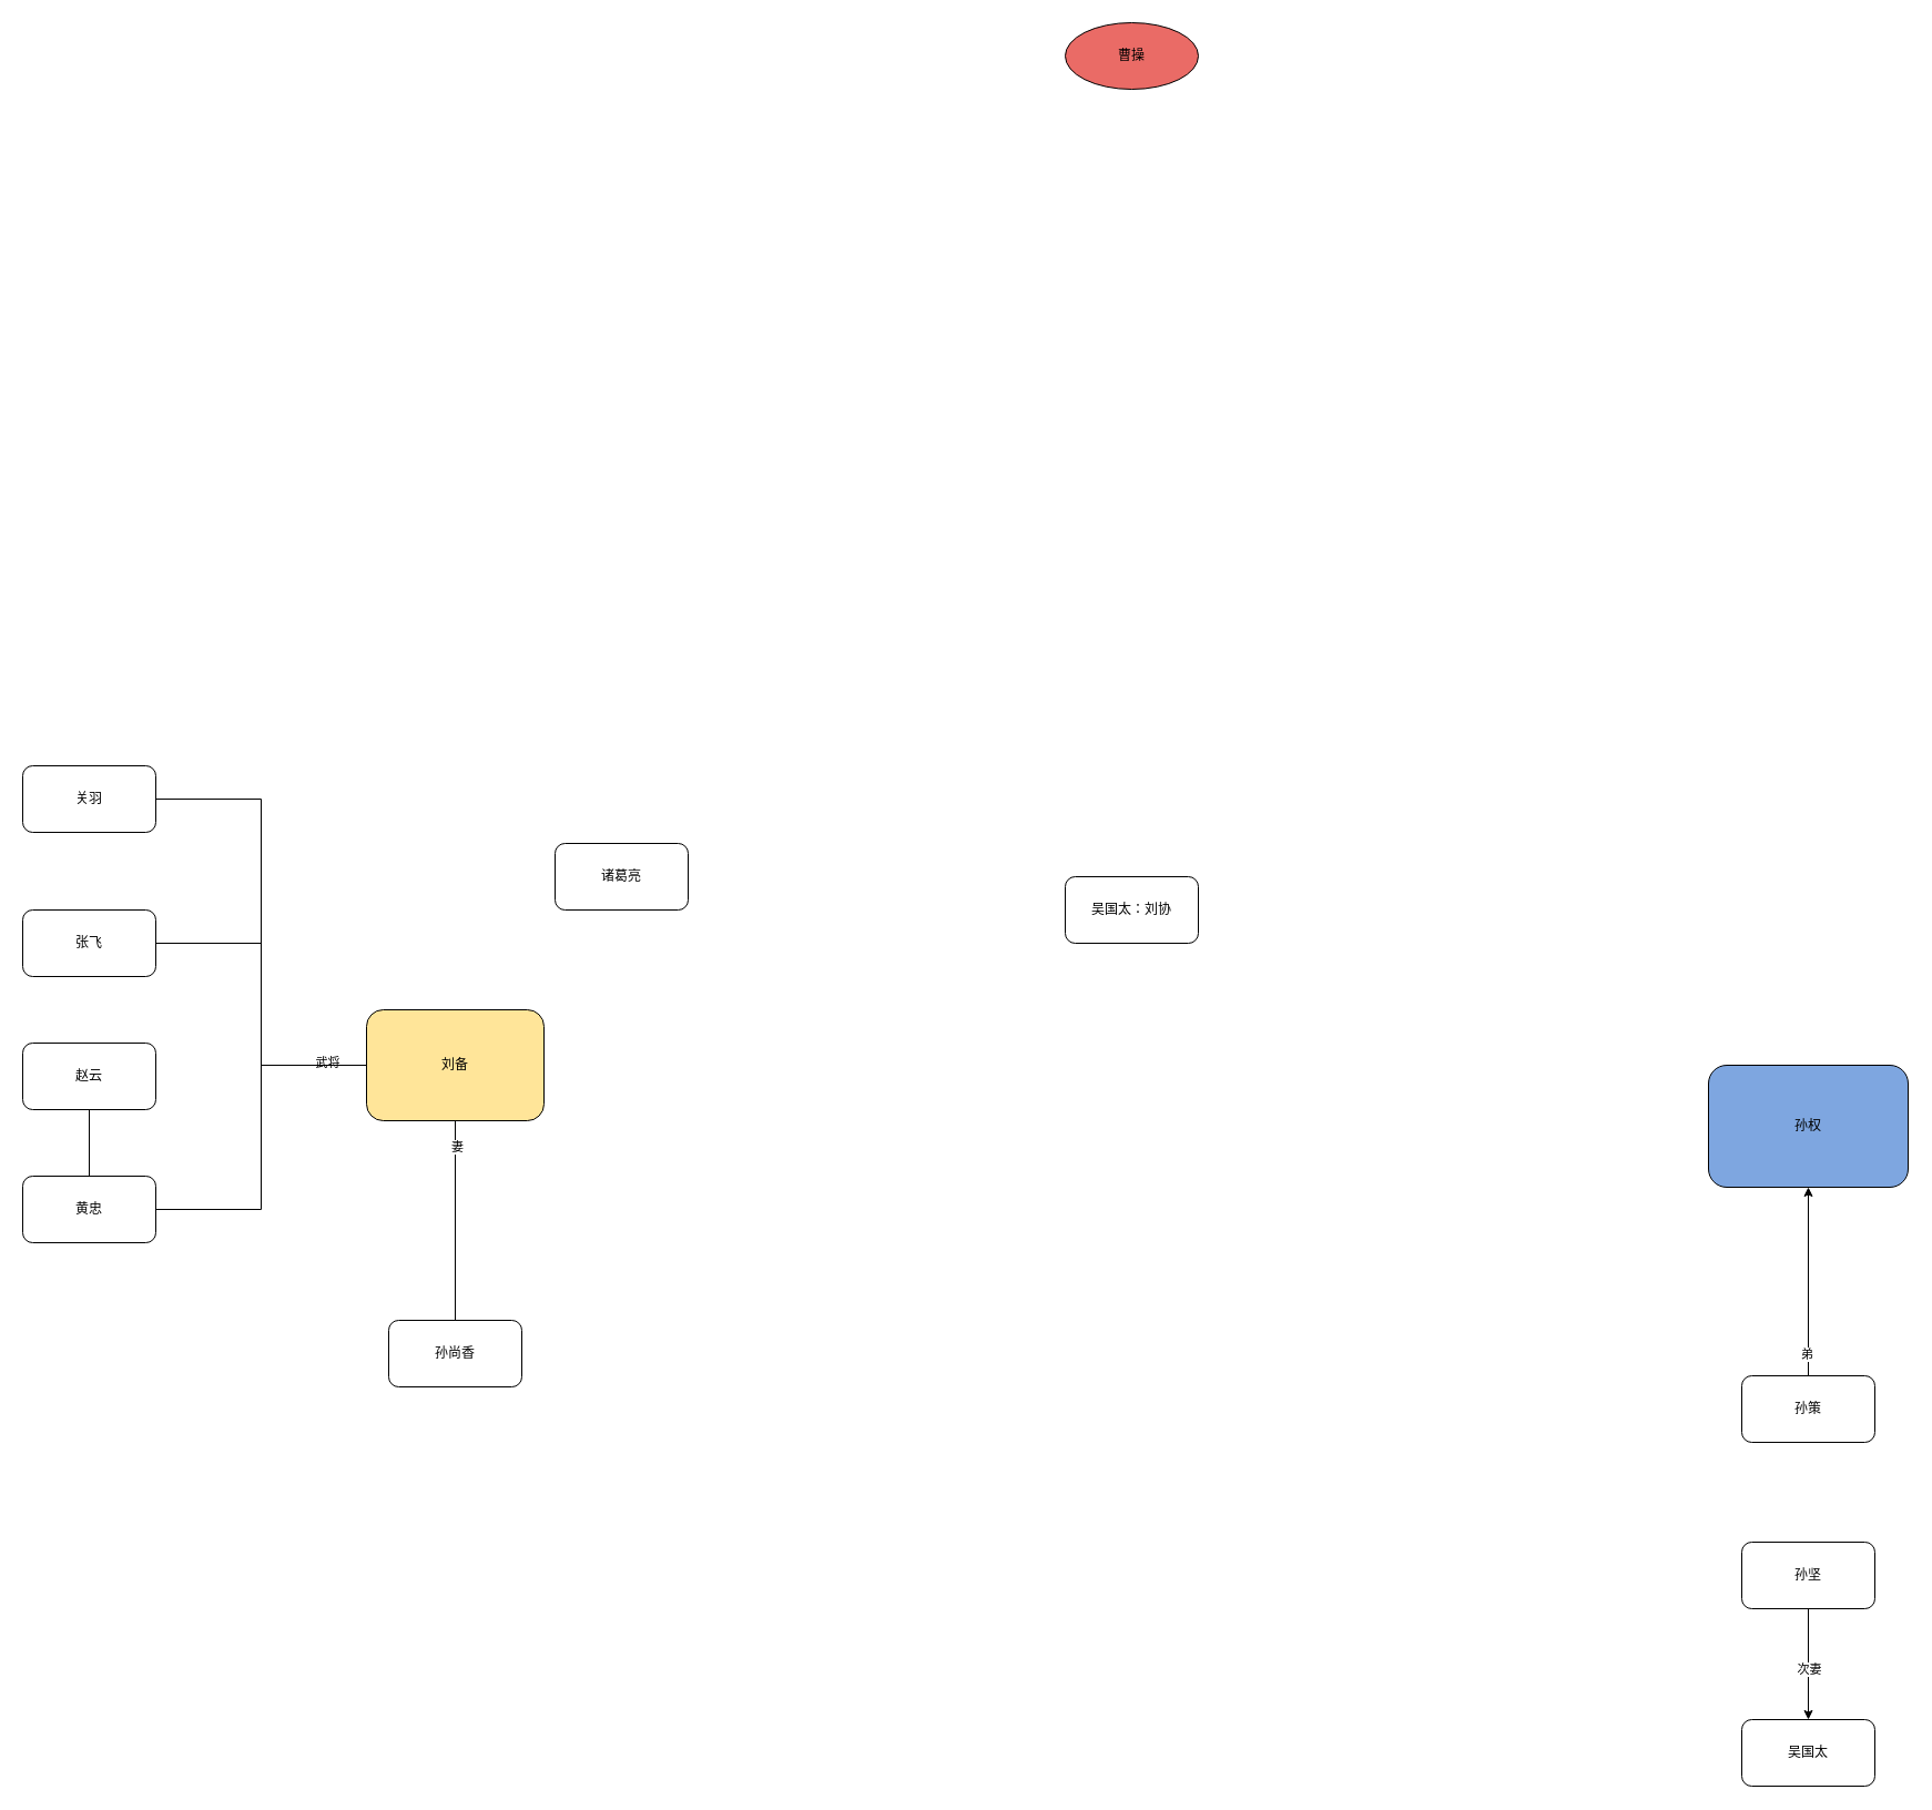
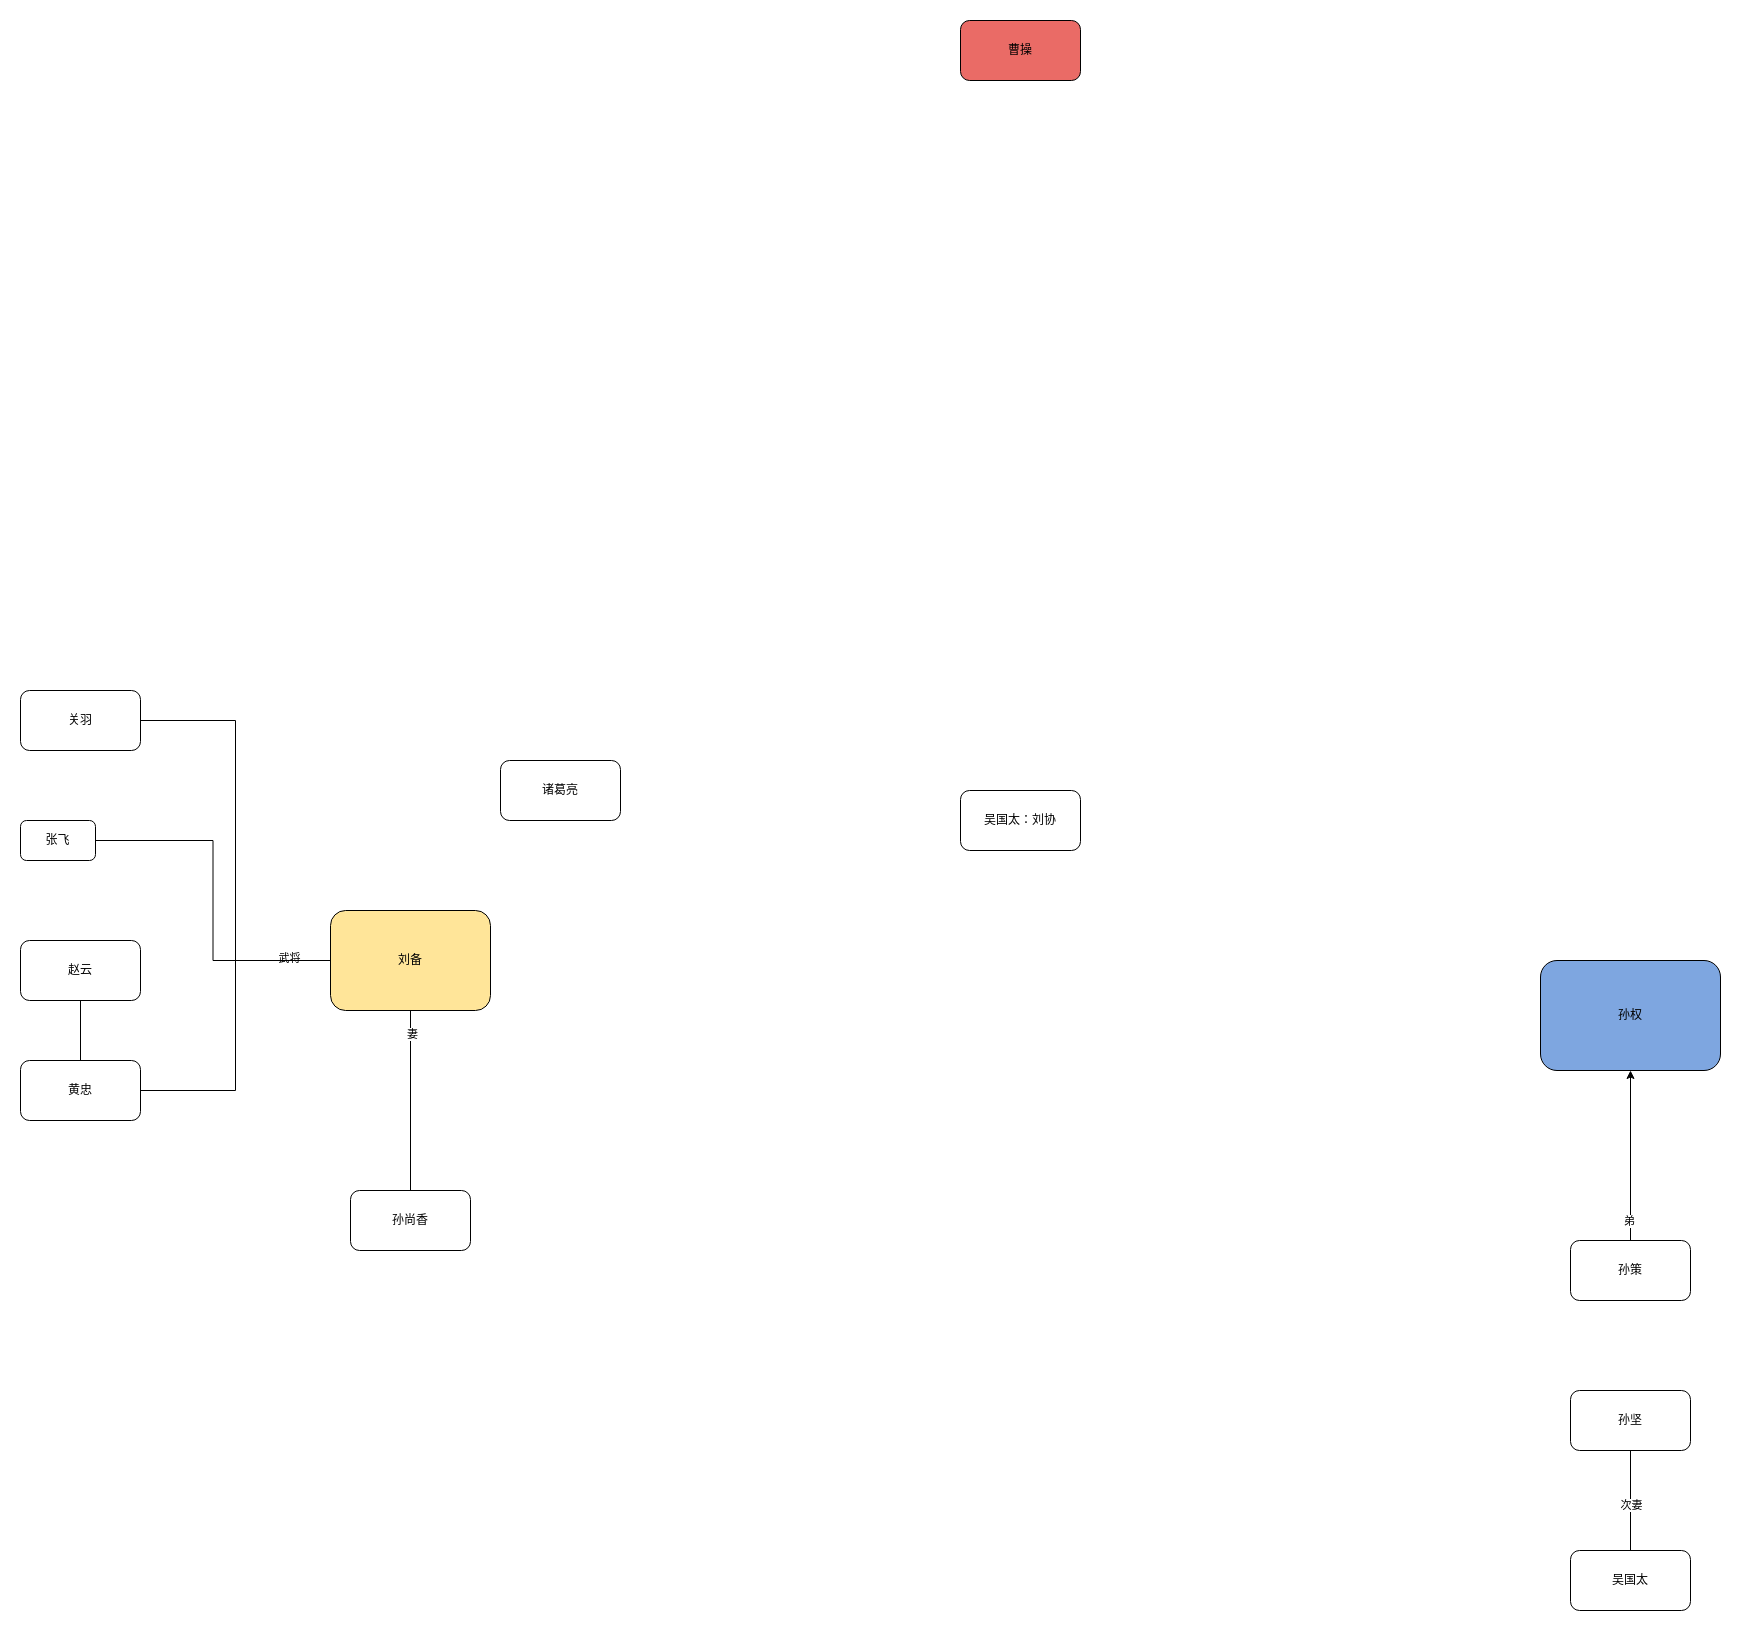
  <mxCell id="0" />
  <mxCell id="1" parent="0" />
  <mxCell id="2" value="刘备" style="rounded=1;whiteSpace=wrap;html=1;fillColor=#FFE599;" vertex="1" parent="1"><mxGeometry x="330" y="910" width="160" height="100" as="geometry" /></mxCell>
- <mxCell id="3" value="曹操" style="ellipse;whiteSpace=wrap;html=1;fillColor=#EA6B66;" vertex="1" parent="1"><mxGeometry x="960" y="20" width="120" height="60" as="geometry" /></mxCell>
+ <mxCell id="3" value="曹操" style="rounded=1;whiteSpace=wrap;html=1;fillColor=#EA6B66;" vertex="1" parent="1"><mxGeometry x="960" y="20" width="120" height="60" as="geometry" /></mxCell>
  <mxCell id="4" value="孙权" style="rounded=1;whiteSpace=wrap;html=1;fillColor=#7EA6E0;" vertex="1" parent="1"><mxGeometry x="1540" y="960" width="180" height="110" as="geometry" /></mxCell>
  <mxCell id="5" value="吴国太：刘协" style="rounded=1;whiteSpace=wrap;html=1;" vertex="1" parent="1"><mxGeometry x="960" y="790" width="120" height="60" as="geometry" /></mxCell>
  <mxCell id="6" value="赵云" style="rounded=1;whiteSpace=wrap;html=1;" vertex="1" parent="1"><mxGeometry x="20" y="940" width="120" height="60" as="geometry" /></mxCell>
  <mxCell id="7" value="" style="endArrow=none;html=1;rounded=0;edgeStyle=orthogonalEdgeStyle;" edge="1" parent="1" source="6" target="13"><mxGeometry width="50" height="50" relative="1" as="geometry"><mxPoint x="180" y="960" as="sourcePoint" /><mxPoint x="230" y="910" as="targetPoint" /></mxGeometry></mxCell>
- <mxCell id="8" value="张飞" style="rounded=1;whiteSpace=wrap;html=1;" vertex="1" parent="1"><mxGeometry x="20" y="820" width="120" height="60" as="geometry" /></mxCell>
+ <mxCell id="8" value="张飞" style="rounded=1;whiteSpace=wrap;html=1;" vertex="1" parent="1"><mxGeometry x="20" y="820" width="75" height="40" as="geometry" /></mxCell>
  <mxCell id="9" value="关羽" style="rounded=1;whiteSpace=wrap;html=1;" vertex="1" parent="1"><mxGeometry x="20" y="690" width="120" height="60" as="geometry" /></mxCell>
  <mxCell id="10" value="" style="endArrow=none;html=1;rounded=0;exitX=1;exitY=0.5;exitDx=0;exitDy=0;entryX=0;entryY=0.5;entryDx=0;entryDy=0;edgeStyle=orthogonalEdgeStyle;" edge="1" parent="1" source="9" target="2"><mxGeometry width="50" height="50" relative="1" as="geometry"><mxPoint x="210" y="730" as="sourcePoint" /><mxPoint x="260" y="680" as="targetPoint" /></mxGeometry></mxCell>
  <mxCell id="11" value="" style="endArrow=none;html=1;rounded=0;exitX=1;exitY=0.5;exitDx=0;exitDy=0;entryX=0;entryY=0.5;entryDx=0;entryDy=0;edgeStyle=orthogonalEdgeStyle;" edge="1" parent="1" source="8" target="2"><mxGeometry width="50" height="50" relative="1" as="geometry"><mxPoint x="160" y="920" as="sourcePoint" /><mxPoint x="210" y="870" as="targetPoint" /></mxGeometry></mxCell>
  <mxCell id="12" value="武将" style="edgeLabel;html=1;align=center;verticalAlign=middle;resizable=0;points=[];" vertex="1" connectable="0" parent="11"><mxGeometry x="0.761" y="3" relative="1" as="geometry"><mxPoint as="offset" /></mxGeometry></mxCell>
  <mxCell id="13" value="黄忠" style="rounded=1;whiteSpace=wrap;html=1;" vertex="1" parent="1"><mxGeometry x="20" y="1060" width="120" height="60" as="geometry" /></mxCell>
  <mxCell id="14" value="" style="endArrow=none;html=1;rounded=0;exitX=1;exitY=0.5;exitDx=0;exitDy=0;entryX=0;entryY=0.5;entryDx=0;entryDy=0;edgeStyle=orthogonalEdgeStyle;" edge="1" parent="1" source="13" target="2"><mxGeometry width="50" height="50" relative="1" as="geometry"><mxPoint x="190" y="1130" as="sourcePoint" /><mxPoint x="240" y="1080" as="targetPoint" /></mxGeometry></mxCell>
  <mxCell id="15" value="诸葛亮" style="rounded=1;whiteSpace=wrap;html=1;" vertex="1" parent="1"><mxGeometry x="500" y="760" width="120" height="60" as="geometry" /></mxCell>
  <mxCell id="16" value="孙策" style="rounded=1;whiteSpace=wrap;html=1;" vertex="1" parent="1"><mxGeometry x="1570" y="1240" width="120" height="60" as="geometry" /></mxCell>
  <mxCell id="17" value="" style="endArrow=classic;html=1;rounded=0;entryX=0.5;entryY=1;entryDx=0;entryDy=0;edgeStyle=orthogonalEdgeStyle;exitX=0.5;exitY=0;exitDx=0;exitDy=0;" edge="1" parent="1" source="16" target="4"><mxGeometry width="50" height="50" relative="1" as="geometry"><mxPoint x="1700" y="1180" as="sourcePoint" /><mxPoint x="1750" y="1130" as="targetPoint" /></mxGeometry></mxCell>
  <mxCell id="18" value="弟" style="edgeLabel;html=1;align=center;verticalAlign=middle;resizable=0;points=[];" vertex="1" connectable="0" parent="17"><mxGeometry x="-0.765" y="2" relative="1" as="geometry"><mxPoint as="offset" /></mxGeometry></mxCell>
  <mxCell id="19" value="孙坚" style="rounded=1;whiteSpace=wrap;html=1;" vertex="1" parent="1"><mxGeometry x="1570" y="1390" width="120" height="60" as="geometry" /></mxCell>
  <mxCell id="20" value="吴国太" style="rounded=1;whiteSpace=wrap;html=1;" vertex="1" parent="1"><mxGeometry x="1570" y="1550" width="120" height="60" as="geometry" /></mxCell>
- <mxCell id="21" value="" style="endArrow=classic;html=1;rounded=0;entryX=0.5;entryY=0;entryDx=0;entryDy=0;exitX=0.5;exitY=1;exitDx=0;exitDy=0;" edge="1" parent="1" source="19" target="20"><mxGeometry width="50" height="50" relative="1" as="geometry"><mxPoint x="1390" y="1510" as="sourcePoint" /><mxPoint x="1440" y="1460" as="targetPoint" /></mxGeometry></mxCell>
+ <mxCell id="21" value="" style="endArrow=none;html=1;rounded=0;entryX=0.5;entryY=0;entryDx=0;entryDy=0;exitX=0.5;exitY=1;exitDx=0;exitDy=0;" edge="1" parent="1" source="19" target="20"><mxGeometry width="50" height="50" relative="1" as="geometry"><mxPoint x="1390" y="1510" as="sourcePoint" /><mxPoint x="1440" y="1460" as="targetPoint" /></mxGeometry></mxCell>
  <mxCell id="22" value="次妻" style="edgeLabel;html=1;align=center;verticalAlign=middle;resizable=0;points=[];" vertex="1" connectable="0" parent="21"><mxGeometry x="0.08" relative="1" as="geometry"><mxPoint as="offset" /></mxGeometry></mxCell>
  <mxCell id="23" value="孙尚香" style="rounded=1;whiteSpace=wrap;html=1;" vertex="1" parent="1"><mxGeometry x="350" y="1190" width="120" height="60" as="geometry" /></mxCell>
  <mxCell id="24" value="" style="endArrow=none;html=1;rounded=0;exitX=0.5;exitY=1;exitDx=0;exitDy=0;entryX=0.5;entryY=0;entryDx=0;entryDy=0;" edge="1" parent="1" source="2" target="23"><mxGeometry width="50" height="50" relative="1" as="geometry"><mxPoint x="530" y="1160" as="sourcePoint" /><mxPoint x="580" y="1110" as="targetPoint" /></mxGeometry></mxCell>
  <mxCell id="25" value="妻" style="edgeLabel;html=1;align=center;verticalAlign=middle;resizable=0;points=[];fontSize=11;fontFamily=Helvetica;fontColor=default;" vertex="1" connectable="0" parent="24"><mxGeometry x="-0.749" y="1" relative="1" as="geometry"><mxPoint as="offset" /></mxGeometry></mxCell>
